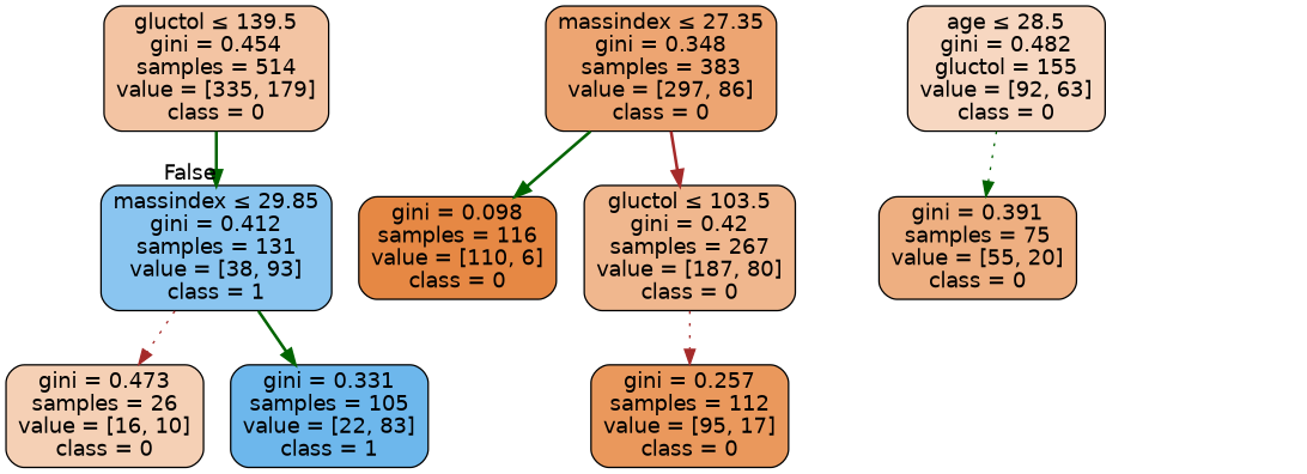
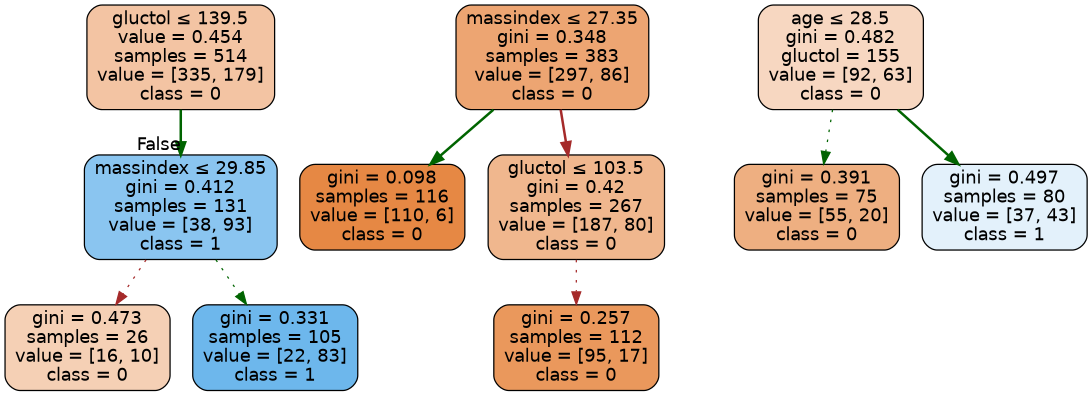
  digraph {
    node [color=black fontname=helvetica shape=box style="filled, rounded"]
    edge [color=darkgreen fontname=helvetica style=bold]
-   n1 [fillcolor="#f3c4a3" label=<gluctol &le; 139.5<br/>gini = 0.454<br/>samples = 514<br/>value = [335, 179]<br/>class = 0>]
+   n1 [fillcolor="#f3c4a3" label=<gluctol &le; 139.5<br/>value = 0.454<br/>samples = 514<br/>value = [335, 179]<br/>class = 0>]
    n2 [fillcolor="#8ac5f0" label=<massindex &le; 29.85<br/>gini = 0.412<br/>samples = 131<br/>value = [38, 93]<br/>class = 1>]
    n3 [fillcolor="#eda572" label=<massindex &le; 27.35<br/>gini = 0.348<br/>samples = 383<br/>value = [297, 86]<br/>class = 0>]
    n4 [fillcolor="#e68844" label=<gini = 0.098<br/>samples = 116<br/>value = [110, 6]<br/>class = 0>]
    n5 [fillcolor="#f0b78e" label=<gluctol &le; 103.5<br/>gini = 0.42<br/>samples = 267<br/>value = [187, 80]<br/>class = 0>]
    n6 [fillcolor="#f5d0b5" label=<gini = 0.473<br/>samples = 26<br/>value = [16, 10]<br/>class = 0>]
    n7 [fillcolor="#6db7ec" label=<gini = 0.331<br/>samples = 105<br/>value = [22, 83]<br/>class = 1>]
    n8 [fillcolor="#ea985c" label=<gini = 0.257<br/>samples = 112<br/>value = [95, 17]<br/>class = 0>]
    n9 [fillcolor="#f7d7c1" label=<age &le; 28.5<br/>gini = 0.482<br/>gluctol = 155<br/>value = [92, 63]<br/>class = 0>]
    n10 [fillcolor="#eeaf81" label=<gini = 0.391<br/>samples = 75<br/>value = [55, 20]<br/>class = 0>]
+   n11 [fillcolor="#e3f1fb" label=<gini = 0.497<br/>samples = 80<br/>value = [37, 43]<br/>class = 1>]
    n1 -> n2 [headlabel=False labelangle=-45 labeldistance=2.5]
    n2 -> n6 [color=brown style=dotted]
-   n2 -> n7
+   n2 -> n7 [style=dotted]
    n3 -> n4
    n3 -> n5 [color=brown]
    n5 -> n8 [color=brown style=dotted]
    n9 -> n10 [style=dotted]
+   n9 -> n11
  }
